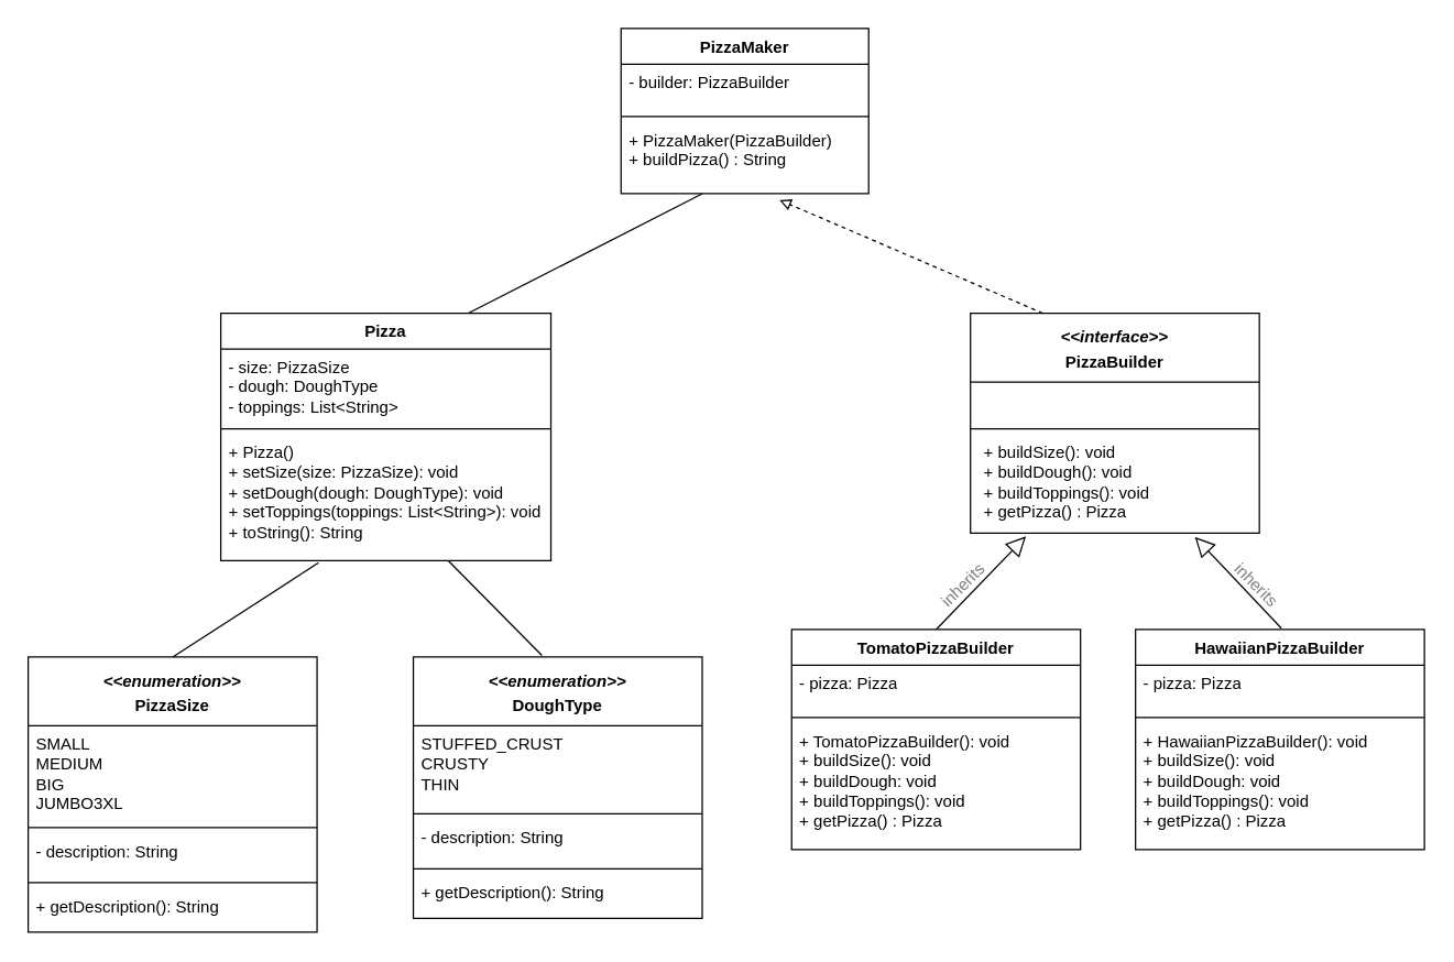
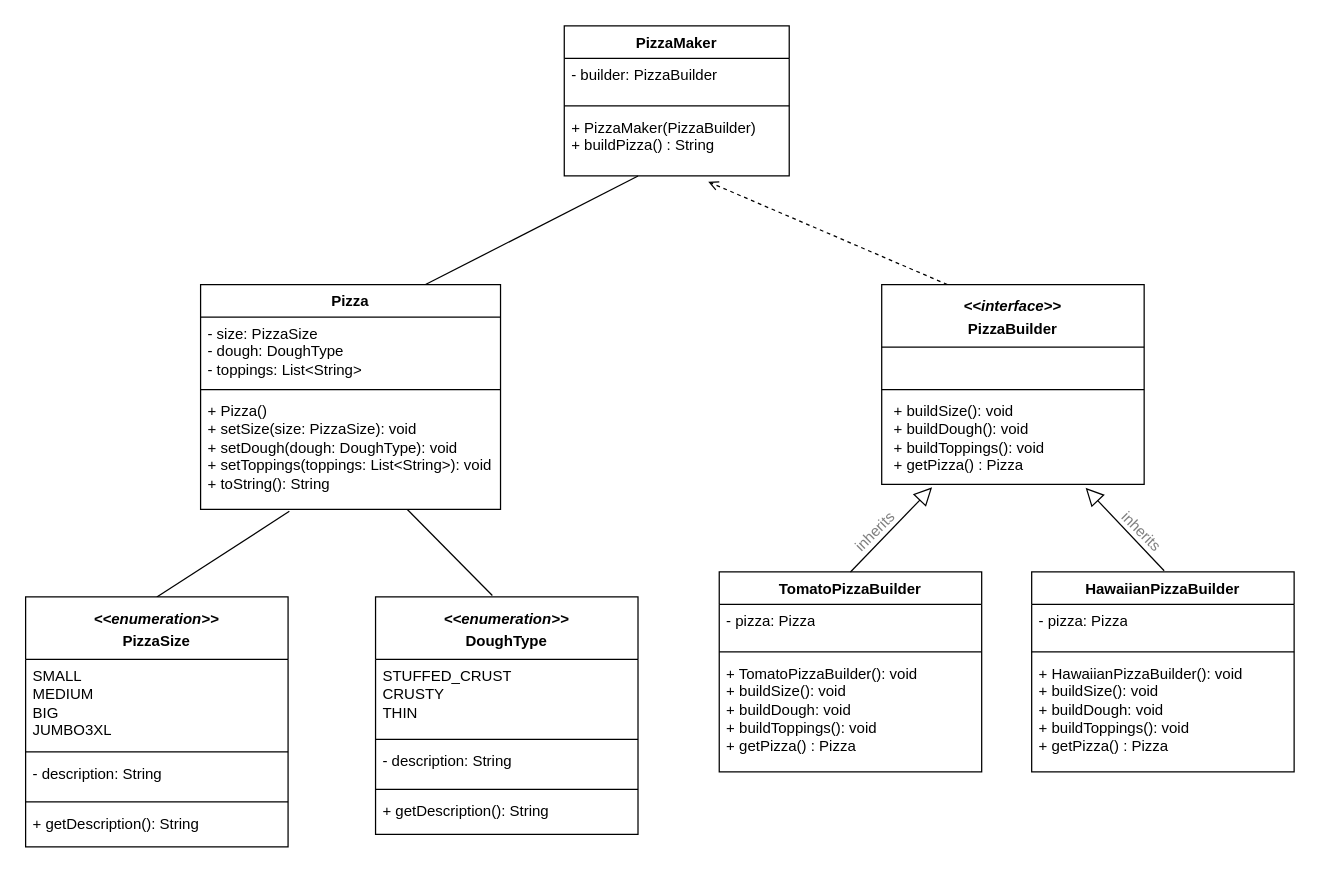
  <mxCell id="0" />
  <mxCell id="1" parent="0" />
  <mxCell id="2" value="&lt;div align=&quot;center&quot;&gt;Pizza&lt;/div&gt;" style="swimlane;fontStyle=1;align=center;verticalAlign=top;childLayout=stackLayout;horizontal=1;startSize=26;horizontalStack=0;resizeParent=1;resizeParentMax=0;resizeLast=0;collapsible=1;marginBottom=0;whiteSpace=wrap;html=1;strokeColor=default;fontFamily=Helvetica;fontSize=12;fontColor=default;fillColor=default;" vertex="1" parent="1"><mxGeometry x="160" y="227" width="240" height="180" as="geometry"><mxRectangle x="410" y="210" width="100" height="30" as="alternateBounds" /></mxGeometry></mxCell>
  <mxCell id="3" value="&lt;div&gt;- size: PizzaSize&lt;/div&gt;&lt;div&gt;- dough: DoughType &lt;br&gt;&lt;/div&gt;&lt;div&gt;- toppings: List&amp;lt;String&amp;gt; &lt;span style=&quot;white-space: pre;&quot;&gt;&#09;&lt;/span&gt;&lt;/div&gt;" style="text;strokeColor=none;fillColor=none;align=left;verticalAlign=top;spacingLeft=4;spacingRight=4;overflow=hidden;rotatable=0;points=[[0,0.5],[1,0.5]];portConstraint=eastwest;whiteSpace=wrap;html=1;fontFamily=Helvetica;fontSize=12;fontColor=default;" vertex="1" parent="2"><mxGeometry y="26" width="240" height="54" as="geometry" /></mxCell>
  <mxCell id="4" value="" style="line;strokeWidth=1;fillColor=default;align=left;verticalAlign=top;spacingTop=-1;spacingLeft=3;spacingRight=3;rotatable=0;labelPosition=right;points=[];portConstraint=eastwest;strokeColor=default;fontFamily=Helvetica;fontSize=12;fontColor=default;" vertex="1" parent="2"><mxGeometry y="80" width="240" height="8" as="geometry" /></mxCell>
  <mxCell id="5" value="&lt;div&gt;+ Pizza()&lt;/div&gt;&lt;div&gt;+ setSize(size: PizzaSize): void&lt;/div&gt;&lt;div&gt;+ setDough(dough: DoughType): void&lt;/div&gt;&lt;div&gt;+ setToppings(toppings: List&amp;lt;String&amp;gt;): void&lt;/div&gt;&lt;div&gt;+ toString(): String&lt;/div&gt;" style="text;strokeColor=none;fillColor=none;align=left;verticalAlign=top;spacingLeft=4;spacingRight=4;overflow=hidden;rotatable=0;points=[[0,0.5],[1,0.5]];portConstraint=eastwest;whiteSpace=wrap;html=1;fontFamily=Helvetica;fontSize=12;fontColor=default;" vertex="1" parent="2"><mxGeometry y="88" width="240" height="92" as="geometry" /></mxCell>
  <mxCell id="6" style="rounded=0;orthogonalLoop=1;jettySize=auto;html=1;exitX=0.5;exitY=0;exitDx=0;exitDy=0;endArrow=none;startFill=0;entryX=0.296;entryY=1.016;entryDx=0;entryDy=0;entryPerimeter=0;" edge="1" parent="1" source="7" target="5"><mxGeometry relative="1" as="geometry"><mxPoint x="233" y="407" as="targetPoint" /></mxGeometry></mxCell>
  <mxCell id="7" value="&lt;p style=&quot;margin:0px;margin-top:4px;text-align:center;&quot;&gt;&lt;i&gt;&amp;lt;&amp;lt;enumeration&amp;gt;&amp;gt;&lt;/i&gt;&lt;b&gt;&lt;br&gt;&lt;/b&gt;&lt;/p&gt;&lt;p style=&quot;margin:0px;margin-top:4px;text-align:center;&quot;&gt;&lt;b&gt;PizzaSize&lt;/b&gt;&lt;/p&gt;" style="swimlane;fontStyle=1;align=center;verticalAlign=top;childLayout=stackLayout;horizontal=1;startSize=50;horizontalStack=0;resizeParent=1;resizeParentMax=0;resizeLast=0;collapsible=1;marginBottom=0;whiteSpace=wrap;html=1;strokeColor=default;fontFamily=Helvetica;fontSize=12;fontColor=default;fillColor=default;" vertex="1" parent="1"><mxGeometry x="20" y="477" width="210" height="200" as="geometry"><mxRectangle x="410" y="210" width="100" height="30" as="alternateBounds" /></mxGeometry></mxCell>
  <mxCell id="8" value="&lt;div&gt;&lt;div&gt;SMALL&lt;/div&gt;&lt;div&gt;MEDIUM&lt;/div&gt;&lt;div&gt;BIG&lt;/div&gt;&lt;div&gt;JUMBO3XL&lt;/div&gt;&lt;div&gt;&lt;br&gt;&lt;/div&gt;&lt;/div&gt;" style="text;strokeColor=none;fillColor=none;align=left;verticalAlign=top;spacingLeft=4;spacingRight=4;overflow=hidden;rotatable=0;points=[[0,0.5],[1,0.5]];portConstraint=eastwest;whiteSpace=wrap;html=1;fontFamily=Helvetica;fontSize=12;fontColor=default;" vertex="1" parent="7"><mxGeometry y="50" width="210" height="70" as="geometry" /></mxCell>
  <mxCell id="9" value="" style="line;strokeWidth=1;fillColor=default;align=left;verticalAlign=top;spacingTop=-1;spacingLeft=3;spacingRight=3;rotatable=0;labelPosition=right;points=[];portConstraint=eastwest;strokeColor=default;fontFamily=Helvetica;fontSize=12;fontColor=default;" vertex="1" parent="7"><mxGeometry y="120" width="210" height="8" as="geometry" /></mxCell>
  <mxCell id="10" value="-&amp;nbsp;description: String " style="text;strokeColor=none;fillColor=none;align=left;verticalAlign=top;spacingLeft=4;spacingRight=4;overflow=hidden;rotatable=0;points=[[0,0.5],[1,0.5]];portConstraint=eastwest;whiteSpace=wrap;html=1;fontFamily=Helvetica;fontSize=12;fontColor=default;" vertex="1" parent="7"><mxGeometry y="128" width="210" height="32" as="geometry" /></mxCell>
  <mxCell id="11" value="" style="line;strokeWidth=1;fillColor=default;align=left;verticalAlign=top;spacingTop=-1;spacingLeft=3;spacingRight=3;rotatable=0;labelPosition=right;points=[];portConstraint=eastwest;strokeColor=default;fontFamily=Helvetica;fontSize=12;fontColor=default;" vertex="1" parent="7"><mxGeometry y="160" width="210" height="8" as="geometry" /></mxCell>
  <mxCell id="12" value="&lt;div&gt;&lt;div&gt;+ getDescription(): String&lt;/div&gt;&lt;/div&gt;" style="text;strokeColor=none;fillColor=none;align=left;verticalAlign=top;spacingLeft=4;spacingRight=4;overflow=hidden;rotatable=0;points=[[0,0.5],[1,0.5]];portConstraint=eastwest;whiteSpace=wrap;html=1;fontFamily=Helvetica;fontSize=12;fontColor=default;" vertex="1" parent="7"><mxGeometry y="168" width="210" height="32" as="geometry" /></mxCell>
  <mxCell id="13" value="&lt;p style=&quot;margin:0px;margin-top:4px;text-align:center;&quot;&gt;&lt;i&gt;&amp;lt;&amp;lt;interface&amp;gt;&amp;gt;&lt;/i&gt;&lt;b&gt;&lt;br&gt;&lt;/b&gt;&lt;/p&gt;&lt;p style=&quot;margin:0px;margin-top:4px;text-align:center;&quot;&gt;&lt;b&gt;PizzaBuilder&lt;/b&gt;&lt;/p&gt;" style="swimlane;fontStyle=1;align=center;verticalAlign=top;childLayout=stackLayout;horizontal=1;startSize=50;horizontalStack=0;resizeParent=1;resizeParentMax=0;resizeLast=0;collapsible=1;marginBottom=0;whiteSpace=wrap;html=1;strokeColor=default;fontFamily=Helvetica;fontSize=12;fontColor=default;fillColor=default;" vertex="1" parent="1"><mxGeometry x="705" y="227" width="210" height="160" as="geometry"><mxRectangle x="410" y="210" width="100" height="30" as="alternateBounds" /></mxGeometry></mxCell>
  <mxCell id="14" value="&lt;blockquote&gt;&lt;blockquote&gt;&lt;div&gt;&lt;span style=&quot;white-space: pre;&quot;&gt;&#09;&lt;/span&gt;&lt;br&gt;&lt;/div&gt;&lt;/blockquote&gt;&lt;/blockquote&gt;" style="text;strokeColor=none;fillColor=none;align=left;verticalAlign=top;spacingLeft=4;spacingRight=4;overflow=hidden;rotatable=0;points=[[0,0.5],[1,0.5]];portConstraint=eastwest;whiteSpace=wrap;html=1;fontFamily=Helvetica;fontSize=12;fontColor=default;" vertex="1" parent="13"><mxGeometry y="50" width="210" height="30" as="geometry" /></mxCell>
  <mxCell id="15" value="" style="line;strokeWidth=1;fillColor=default;align=left;verticalAlign=top;spacingTop=-1;spacingLeft=3;spacingRight=3;rotatable=0;labelPosition=right;points=[];portConstraint=eastwest;strokeColor=default;fontFamily=Helvetica;fontSize=12;fontColor=default;" vertex="1" parent="13"><mxGeometry y="80" width="210" height="8" as="geometry" /></mxCell>
  <mxCell id="16" value="&lt;p style=&quot;margin:0px;margin-left:4px;&quot;&gt;+ buildSize(): void&lt;/p&gt;&lt;p style=&quot;margin:0px;margin-left:4px;&quot;&gt;+ buildDough(): void&lt;/p&gt;&lt;p style=&quot;margin:0px;margin-left:4px;&quot;&gt;+ buildToppings(): void&lt;br&gt;+ getPizza() : Pizza&lt;/p&gt;" style="text;strokeColor=none;fillColor=none;align=left;verticalAlign=top;spacingLeft=4;spacingRight=4;overflow=hidden;rotatable=0;points=[[0,0.5],[1,0.5]];portConstraint=eastwest;whiteSpace=wrap;html=1;fontFamily=Helvetica;fontSize=12;fontColor=default;" vertex="1" parent="13"><mxGeometry y="88" width="210" height="72" as="geometry" /></mxCell>
  <mxCell id="17" style="rounded=0;orthogonalLoop=1;jettySize=auto;html=1;endArrow=none;startFill=0;exitX=0.445;exitY=-0.006;exitDx=0;exitDy=0;exitPerimeter=0;" edge="1" parent="1" source="18" target="5"><mxGeometry relative="1" as="geometry"><mxPoint x="330" y="417" as="targetPoint" /><mxPoint x="395" y="477" as="sourcePoint" /></mxGeometry></mxCell>
  <mxCell id="18" value="&lt;p style=&quot;margin:0px;margin-top:4px;text-align:center;&quot;&gt;&lt;i&gt;&amp;lt;&amp;lt;enumeration&amp;gt;&amp;gt;&lt;/i&gt;&lt;b&gt;&lt;br&gt;&lt;/b&gt;&lt;/p&gt;&lt;p style=&quot;margin:0px;margin-top:4px;text-align:center;&quot;&gt;&lt;b&gt;DoughType&lt;/b&gt;&lt;/p&gt;" style="swimlane;fontStyle=1;align=center;verticalAlign=top;childLayout=stackLayout;horizontal=1;startSize=50;horizontalStack=0;resizeParent=1;resizeParentMax=0;resizeLast=0;collapsible=1;marginBottom=0;whiteSpace=wrap;html=1;strokeColor=default;fontFamily=Helvetica;fontSize=12;fontColor=default;fillColor=default;" vertex="1" parent="1"><mxGeometry x="300" y="477" width="210" height="190" as="geometry"><mxRectangle x="410" y="210" width="100" height="30" as="alternateBounds" /></mxGeometry></mxCell>
  <mxCell id="19" value="&lt;div&gt;&lt;div&gt;STUFFED_CRUST&lt;/div&gt;&lt;div&gt;CRUSTY&lt;/div&gt;&lt;div&gt;THIN&lt;/div&gt;&lt;div&gt;&lt;br&gt;&lt;/div&gt;&lt;/div&gt;" style="text;strokeColor=none;fillColor=none;align=left;verticalAlign=top;spacingLeft=4;spacingRight=4;overflow=hidden;rotatable=0;points=[[0,0.5],[1,0.5]];portConstraint=eastwest;whiteSpace=wrap;html=1;fontFamily=Helvetica;fontSize=12;fontColor=default;" vertex="1" parent="18"><mxGeometry y="50" width="210" height="60" as="geometry" /></mxCell>
  <mxCell id="20" value="" style="line;strokeWidth=1;fillColor=default;align=left;verticalAlign=top;spacingTop=-1;spacingLeft=3;spacingRight=3;rotatable=0;labelPosition=right;points=[];portConstraint=eastwest;strokeColor=default;fontFamily=Helvetica;fontSize=12;fontColor=default;" vertex="1" parent="18"><mxGeometry y="110" width="210" height="8" as="geometry" /></mxCell>
  <mxCell id="21" value="-&amp;nbsp;description: String " style="text;strokeColor=none;fillColor=none;align=left;verticalAlign=top;spacingLeft=4;spacingRight=4;overflow=hidden;rotatable=0;points=[[0,0.5],[1,0.5]];portConstraint=eastwest;whiteSpace=wrap;html=1;fontFamily=Helvetica;fontSize=12;fontColor=default;" vertex="1" parent="18"><mxGeometry y="118" width="210" height="32" as="geometry" /></mxCell>
  <mxCell id="22" value="" style="line;strokeWidth=1;fillColor=default;align=left;verticalAlign=top;spacingTop=-1;spacingLeft=3;spacingRight=3;rotatable=0;labelPosition=right;points=[];portConstraint=eastwest;strokeColor=default;fontFamily=Helvetica;fontSize=12;fontColor=default;" vertex="1" parent="18"><mxGeometry y="150" width="210" height="8" as="geometry" /></mxCell>
  <mxCell id="23" value="&lt;div&gt;&lt;div&gt;+ getDescription(): String&lt;/div&gt;&lt;/div&gt;" style="text;strokeColor=none;fillColor=none;align=left;verticalAlign=top;spacingLeft=4;spacingRight=4;overflow=hidden;rotatable=0;points=[[0,0.5],[1,0.5]];portConstraint=eastwest;whiteSpace=wrap;html=1;fontFamily=Helvetica;fontSize=12;fontColor=default;" vertex="1" parent="18"><mxGeometry y="158" width="210" height="32" as="geometry" /></mxCell>
  <mxCell id="24" value="&lt;div align=&quot;center&quot;&gt;PizzaMaker&lt;/div&gt;" style="swimlane;fontStyle=1;align=center;verticalAlign=top;childLayout=stackLayout;horizontal=1;startSize=26;horizontalStack=0;resizeParent=1;resizeParentMax=0;resizeLast=0;collapsible=1;marginBottom=0;whiteSpace=wrap;html=1;strokeColor=default;fontFamily=Helvetica;fontSize=12;fontColor=default;fillColor=default;" vertex="1" parent="1"><mxGeometry x="451" y="20" width="180" height="120" as="geometry"><mxRectangle x="410" y="210" width="100" height="30" as="alternateBounds" /></mxGeometry></mxCell>
  <mxCell id="25" value="- builder: PizzaBuilder " style="text;strokeColor=none;fillColor=none;align=left;verticalAlign=top;spacingLeft=4;spacingRight=4;overflow=hidden;rotatable=0;points=[[0,0.5],[1,0.5]];portConstraint=eastwest;whiteSpace=wrap;html=1;fontFamily=Helvetica;fontSize=12;fontColor=default;" vertex="1" parent="24"><mxGeometry y="26" width="180" height="34" as="geometry" /></mxCell>
  <mxCell id="26" value="" style="line;strokeWidth=1;fillColor=default;align=left;verticalAlign=top;spacingTop=-1;spacingLeft=3;spacingRight=3;rotatable=0;labelPosition=right;points=[];portConstraint=eastwest;strokeColor=default;fontFamily=Helvetica;fontSize=12;fontColor=default;" vertex="1" parent="24"><mxGeometry y="60" width="180" height="8" as="geometry" /></mxCell>
  <mxCell id="27" value="&lt;div&gt;+ PizzaMaker(PizzaBuilder)&lt;/div&gt;&lt;div&gt;+ buildPizza() : String&lt;/div&gt;" style="text;strokeColor=none;fillColor=none;align=left;verticalAlign=top;spacingLeft=4;spacingRight=4;overflow=hidden;rotatable=0;points=[[0,0.5],[1,0.5]];portConstraint=eastwest;whiteSpace=wrap;html=1;fontFamily=Helvetica;fontSize=12;fontColor=default;" vertex="1" parent="24"><mxGeometry y="68" width="180" height="52" as="geometry" /></mxCell>
  <mxCell id="28" value="TomatoPizzaBuilder" style="swimlane;fontStyle=1;align=center;verticalAlign=top;childLayout=stackLayout;horizontal=1;startSize=26;horizontalStack=0;resizeParent=1;resizeParentMax=0;resizeLast=0;collapsible=1;marginBottom=0;whiteSpace=wrap;html=1;strokeColor=default;fontFamily=Helvetica;fontSize=12;fontColor=default;fillColor=default;" vertex="1" parent="1"><mxGeometry x="575" y="457" width="210" height="160" as="geometry"><mxRectangle x="410" y="210" width="100" height="30" as="alternateBounds" /></mxGeometry></mxCell>
  <mxCell id="29" value="- pizza: Pizza " style="text;strokeColor=none;fillColor=none;align=left;verticalAlign=top;spacingLeft=4;spacingRight=4;overflow=hidden;rotatable=0;points=[[0,0.5],[1,0.5]];portConstraint=eastwest;whiteSpace=wrap;html=1;fontFamily=Helvetica;fontSize=12;fontColor=default;" vertex="1" parent="28"><mxGeometry y="26" width="210" height="34" as="geometry" /></mxCell>
  <mxCell id="30" value="" style="line;strokeWidth=1;fillColor=default;align=left;verticalAlign=top;spacingTop=-1;spacingLeft=3;spacingRight=3;rotatable=0;labelPosition=right;points=[];portConstraint=eastwest;strokeColor=default;fontFamily=Helvetica;fontSize=12;fontColor=default;" vertex="1" parent="28"><mxGeometry y="60" width="210" height="8" as="geometry" /></mxCell>
  <mxCell id="31" value="&lt;div&gt;+ TomatoPizzaBuilder(): void&lt;/div&gt;&lt;div&gt;+ buildSize(): void&lt;/div&gt;&lt;div&gt;+ buildDough: void&lt;/div&gt;&lt;div&gt;+ buildToppings(): void&lt;/div&gt;&lt;div&gt;+ getPizza() : Pizza&lt;/div&gt;" style="text;strokeColor=none;fillColor=none;align=left;verticalAlign=top;spacingLeft=4;spacingRight=4;overflow=hidden;rotatable=0;points=[[0,0.5],[1,0.5]];portConstraint=eastwest;whiteSpace=wrap;html=1;fontFamily=Helvetica;fontSize=12;fontColor=default;" vertex="1" parent="28"><mxGeometry y="68" width="210" height="92" as="geometry" /></mxCell>
  <mxCell id="32" value="HawaiianPizzaBuilder" style="swimlane;fontStyle=1;align=center;verticalAlign=top;childLayout=stackLayout;horizontal=1;startSize=26;horizontalStack=0;resizeParent=1;resizeParentMax=0;resizeLast=0;collapsible=1;marginBottom=0;whiteSpace=wrap;html=1;strokeColor=default;fontFamily=Helvetica;fontSize=12;fontColor=default;fillColor=default;" vertex="1" parent="1"><mxGeometry x="825" y="457" width="210" height="160" as="geometry"><mxRectangle x="410" y="210" width="100" height="30" as="alternateBounds" /></mxGeometry></mxCell>
  <mxCell id="33" value="- pizza: Pizza " style="text;strokeColor=none;fillColor=none;align=left;verticalAlign=top;spacingLeft=4;spacingRight=4;overflow=hidden;rotatable=0;points=[[0,0.5],[1,0.5]];portConstraint=eastwest;whiteSpace=wrap;html=1;fontFamily=Helvetica;fontSize=12;fontColor=default;" vertex="1" parent="32"><mxGeometry y="26" width="210" height="34" as="geometry" /></mxCell>
  <mxCell id="34" value="" style="line;strokeWidth=1;fillColor=default;align=left;verticalAlign=top;spacingTop=-1;spacingLeft=3;spacingRight=3;rotatable=0;labelPosition=right;points=[];portConstraint=eastwest;strokeColor=default;fontFamily=Helvetica;fontSize=12;fontColor=default;" vertex="1" parent="32"><mxGeometry y="60" width="210" height="8" as="geometry" /></mxCell>
  <mxCell id="35" value="&lt;div&gt;+ HawaiianPizzaBuilder(): void&lt;/div&gt;&lt;div&gt;+ buildSize(): void&lt;/div&gt;&lt;div&gt;+ buildDough: void&lt;/div&gt;&lt;div&gt;+ buildToppings(): void&lt;/div&gt;&lt;div&gt;+ getPizza() : Pizza&lt;/div&gt;" style="text;strokeColor=none;fillColor=none;align=left;verticalAlign=top;spacingLeft=4;spacingRight=4;overflow=hidden;rotatable=0;points=[[0,0.5],[1,0.5]];portConstraint=eastwest;whiteSpace=wrap;html=1;fontFamily=Helvetica;fontSize=12;fontColor=default;" vertex="1" parent="32"><mxGeometry y="68" width="210" height="92" as="geometry" /></mxCell>
  <mxCell id="36" value="" style="endArrow=block;endFill=0;endSize=12;html=1;rounded=0;entryX=0.192;entryY=1.032;entryDx=0;entryDy=0;entryPerimeter=0;exitX=0.5;exitY=0;exitDx=0;exitDy=0;" edge="1" parent="1" source="28" target="16"><mxGeometry width="160" relative="1" as="geometry"><mxPoint x="865" y="657" as="sourcePoint" /><mxPoint x="1025" y="657" as="targetPoint" /></mxGeometry></mxCell>
  <mxCell id="37" value="" style="endArrow=block;endFill=0;endSize=12;html=1;rounded=0;entryX=0.777;entryY=1.037;entryDx=0;entryDy=0;entryPerimeter=0;" edge="1" parent="1" target="16"><mxGeometry width="160" relative="1" as="geometry"><mxPoint x="931" y="456" as="sourcePoint" /><mxPoint x="882" y="389" as="targetPoint" /></mxGeometry></mxCell>
  <mxCell id="38" style="rounded=0;orthogonalLoop=1;jettySize=auto;html=1;exitX=0.75;exitY=0;exitDx=0;exitDy=0;endArrow=none;startFill=0;entryX=0.328;entryY=1.004;entryDx=0;entryDy=0;entryPerimeter=0;" edge="1" parent="1" source="2" target="27"><mxGeometry relative="1" as="geometry"><mxPoint x="427" y="261" as="sourcePoint" /><mxPoint x="535" y="191" as="targetPoint" /></mxGeometry></mxCell>
  <mxCell id="39" value="inherits" style="text;html=1;align=center;verticalAlign=middle;whiteSpace=wrap;rounded=0;rotation=45;textOpacity=50;" vertex="1" parent="1"><mxGeometry x="883" y="410" width="60" height="30" as="geometry" /></mxCell>
  <mxCell id="40" value="inherits" style="text;html=1;align=center;verticalAlign=middle;whiteSpace=wrap;rounded=0;rotation=-45;textOpacity=50;" vertex="1" parent="1"><mxGeometry x="670" y="410" width="60" height="30" as="geometry" /></mxCell>
- <mxCell id="41" style="rounded=0;orthogonalLoop=1;jettySize=auto;html=1;dashed=1;entryX=0.64;entryY=1.092;entryDx=0;entryDy=0;entryPerimeter=0;exitX=0.25;exitY=0;exitDx=0;exitDy=0;endArrow=block;endFill=0;" edge="1" parent="1" source="13" target="27"><mxGeometry relative="1" as="geometry"><mxPoint x="412.417" y="252.167" as="targetPoint" /><mxPoint x="709" y="252" as="sourcePoint" /></mxGeometry></mxCell>
+ <mxCell id="41" style="rounded=0;orthogonalLoop=1;jettySize=auto;html=1;dashed=1;entryX=0.64;entryY=1.092;entryDx=0;entryDy=0;entryPerimeter=0;exitX=0.25;exitY=0;exitDx=0;exitDy=0;endArrow=open;endFill=0;" edge="1" parent="1" source="13" target="27"><mxGeometry relative="1" as="geometry"><mxPoint x="412.417" y="252.167" as="targetPoint" /><mxPoint x="709" y="252" as="sourcePoint" /></mxGeometry></mxCell>
